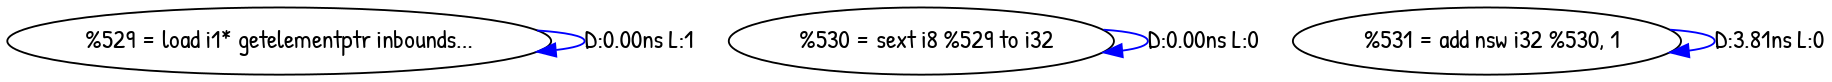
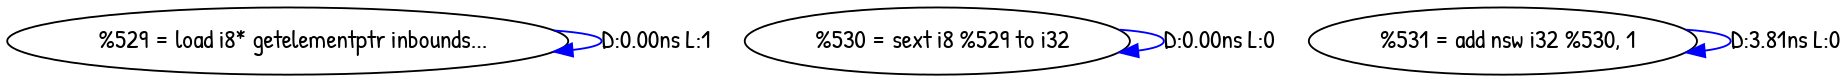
  digraph {
    fontname="Patrick Hand"
    node [fontname="Patrick Hand"]
    edge [color=blue fontname="Patrick Hand"]
-   n1 [label="%529 = load i1* getelementptr inbounds..."]
+   n1 [label="  %529 = load i8* getelementptr inbounds..."]
    n2 [label="  %530 = sext i8 %529 to i32"]
    n3 [label="  %531 = add nsw i32 %530, 1"]
    n1 -> n1 [label="D:0.00ns L:1"]
    n2 -> n2 [label="D:0.00ns L:0"]
    n3 -> n3 [label="D:3.81ns L:0"]
  }
